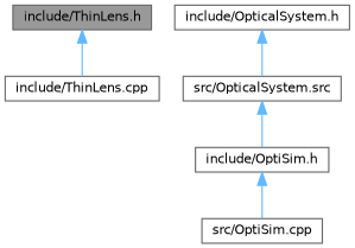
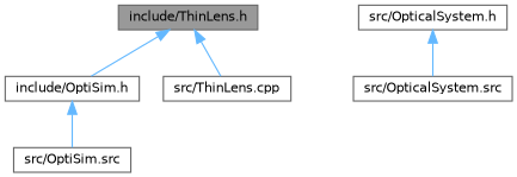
  digraph {
    node [color=grey40 fillcolor=white fontname=Helvetica fontsize=10 shape=box style=filled]
    edge [color=steelblue1 dir=back fontname=Helvetica fontsize=10 labelfontname=Helvetica labelfontsize=10 style=solid]
    n1 [color=gray40 fillcolor=grey60 fontcolor=black height=0.2 label="include/ThinLens.h" width=0.4]
    n2 [height=0.2 label="include/OptiSim.h" width=0.4]
-   n3 [height=0.2 label="include/ThinLens.cpp" width=0.4]
-   n4 [height=0.2 label="src/OptiSim.cpp" width=0.4]
-   n5 [height=0.2 label="include/OpticalSystem.h" width=0.4]
+   n3 [height=0.2 label="src/ThinLens.cpp" width=0.4]
+   n4 [height=0.2 label="src/OptiSim.src" width=0.4]
+   n5 [height=0.2 label="src/OpticalSystem.h" width=0.4]
    n6 [height=0.2 label="src/OpticalSystem.src" width=0.4]
-   n6 -> n2
+   n1 -> n2
    n1 -> n3
    n2 -> n4
    n5 -> n6
  }
